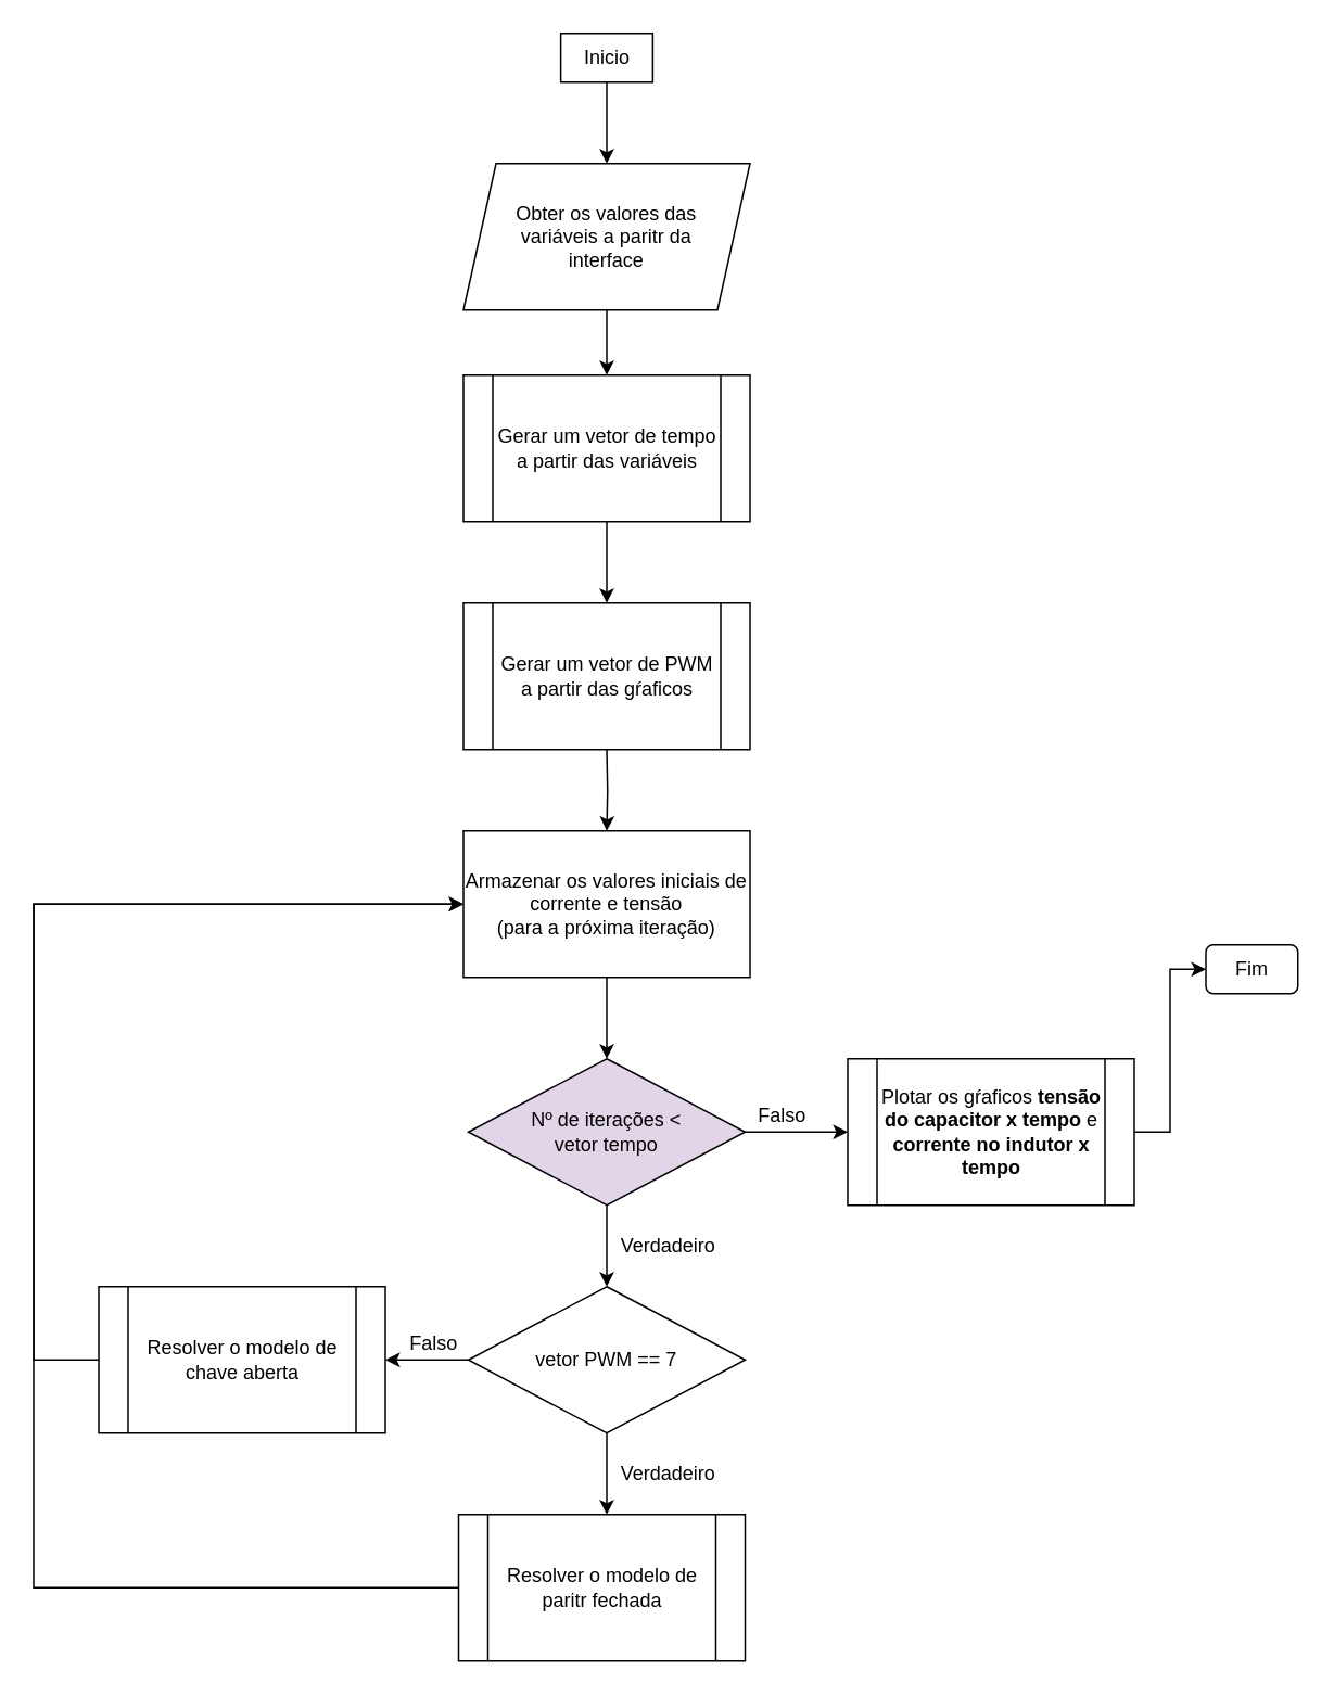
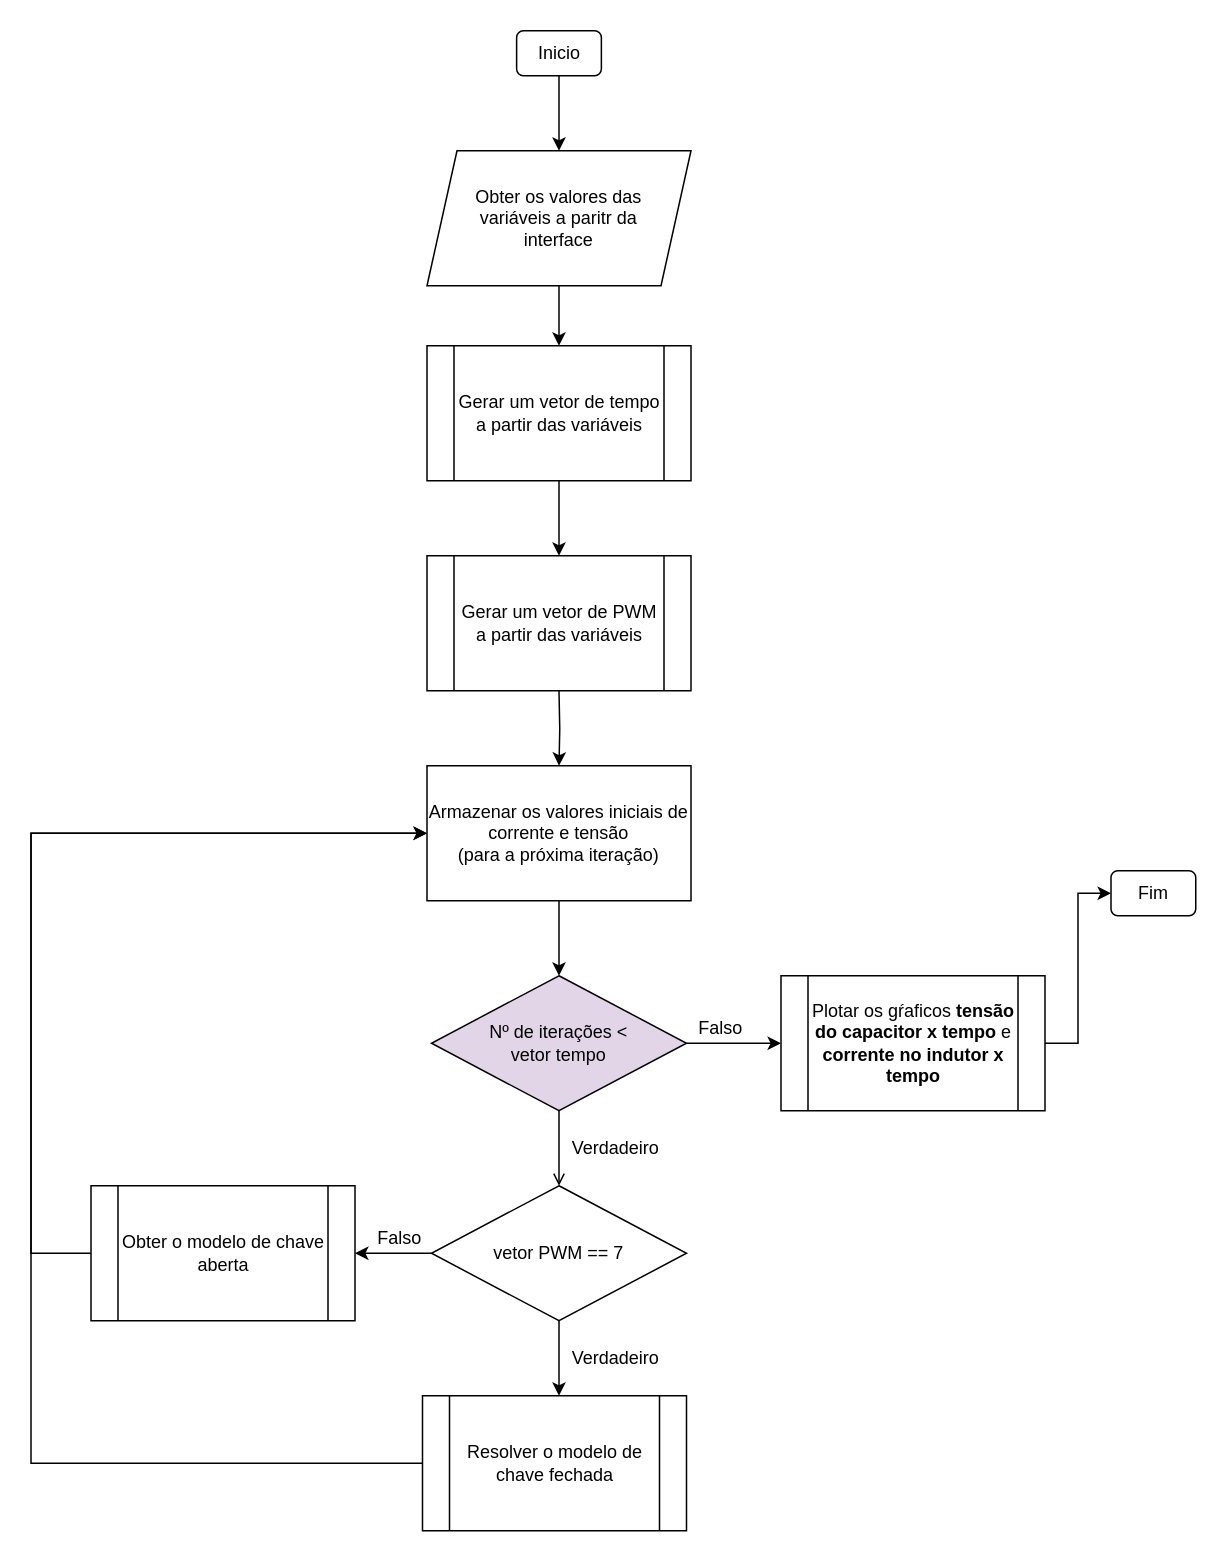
  <mxCell id="0" />
  <mxCell id="1" parent="0" />
  <mxCell id="2" value="&lt;div&gt;Obter os valores das&lt;/div&gt;&lt;div&gt;variáveis a paritr da&lt;/div&gt;&lt;div&gt;interface&lt;/div&gt;" style="shape=parallelogram;perimeter=parallelogramPerimeter;whiteSpace=wrap;html=1;fixedSize=1;" parent="1" vertex="1"><mxGeometry x="284" y="100" width="176" height="90" as="geometry" /></mxCell>
  <mxCell id="3" style="edgeStyle=orthogonalEdgeStyle;rounded=0;orthogonalLoop=1;jettySize=auto;html=1;exitX=0.5;exitY=1;exitDx=0;exitDy=0;entryX=0.5;entryY=0;entryDx=0;entryDy=0;" parent="1" edge="1"><mxGeometry relative="1" as="geometry"><mxPoint x="372" y="320" as="sourcePoint" /><mxPoint x="372" y="370" as="targetPoint" /></mxGeometry></mxCell>
  <mxCell id="4" value="" style="endArrow=classic;html=1;rounded=0;exitX=0.5;exitY=1;exitDx=0;exitDy=0;entryX=0.5;entryY=0;entryDx=0;entryDy=0;" parent="1" source="2" edge="1"><mxGeometry width="50" height="50" relative="1" as="geometry"><mxPoint x="350" y="500" as="sourcePoint" /><mxPoint x="372" y="230" as="targetPoint" /></mxGeometry></mxCell>
  <mxCell id="5" style="edgeStyle=orthogonalEdgeStyle;rounded=0;orthogonalLoop=1;jettySize=auto;html=1;exitX=0.5;exitY=1;exitDx=0;exitDy=0;" parent="1" target="7" edge="1"><mxGeometry relative="1" as="geometry"><mxPoint x="372" y="460" as="sourcePoint" /></mxGeometry></mxCell>
  <mxCell id="6" style="edgeStyle=orthogonalEdgeStyle;rounded=0;orthogonalLoop=1;jettySize=auto;html=1;exitX=0.5;exitY=1;exitDx=0;exitDy=0;" parent="1" source="7" target="10" edge="1"><mxGeometry relative="1" as="geometry" /></mxCell>
  <mxCell id="7" value="&lt;div&gt;Armazenar os valores iniciais de corrente e tensão&lt;/div&gt;(para a próxima iteração)" style="rounded=0;whiteSpace=wrap;html=1;" parent="1" vertex="1"><mxGeometry x="284" y="510" width="176" height="90" as="geometry" /></mxCell>
- <mxCell id="8" style="edgeStyle=orthogonalEdgeStyle;rounded=0;orthogonalLoop=1;jettySize=auto;html=1;exitX=0.5;exitY=1;exitDx=0;exitDy=0;entryX=0.5;entryY=0;entryDx=0;entryDy=0;" parent="1" source="10" target="13" edge="1"><mxGeometry relative="1" as="geometry" /></mxCell>
+ <mxCell id="8" style="edgeStyle=orthogonalEdgeStyle;rounded=0;orthogonalLoop=1;jettySize=auto;html=1;exitX=0.5;exitY=1;exitDx=0;exitDy=0;entryX=0.5;entryY=0;entryDx=0;entryDy=0;endArrow=open;" parent="1" source="10" target="13" edge="1"><mxGeometry relative="1" as="geometry" /></mxCell>
  <mxCell id="9" style="edgeStyle=orthogonalEdgeStyle;rounded=0;orthogonalLoop=1;jettySize=auto;html=1;exitX=1;exitY=0.5;exitDx=0;exitDy=0;" parent="1" source="10" edge="1"><mxGeometry relative="1" as="geometry"><mxPoint x="520" y="695" as="targetPoint" /></mxGeometry></mxCell>
  <mxCell id="10" value="&lt;div&gt;Nº de iterações &amp;lt; &lt;br&gt;&lt;/div&gt;&lt;div&gt;vetor tempo&lt;br&gt;&lt;/div&gt;" style="rhombus;whiteSpace=wrap;html=1;fillColor=#e1d5e7;" parent="1" vertex="1"><mxGeometry x="287" y="650" width="170" height="90" as="geometry" /></mxCell>
  <mxCell id="11" style="edgeStyle=orthogonalEdgeStyle;rounded=0;orthogonalLoop=1;jettySize=auto;html=1;exitX=0.5;exitY=1;exitDx=0;exitDy=0;" parent="1" source="13" edge="1"><mxGeometry relative="1" as="geometry"><mxPoint x="372" y="930" as="targetPoint" /></mxGeometry></mxCell>
  <mxCell id="12" style="edgeStyle=orthogonalEdgeStyle;rounded=0;orthogonalLoop=1;jettySize=auto;html=1;exitX=0;exitY=0.5;exitDx=0;exitDy=0;entryX=1;entryY=0.5;entryDx=0;entryDy=0;" parent="1" source="13" edge="1"><mxGeometry relative="1" as="geometry"><mxPoint x="236" y="835" as="targetPoint" /></mxGeometry></mxCell>
  <mxCell id="13" value="vetor PWM == 7" style="rhombus;whiteSpace=wrap;html=1;" parent="1" vertex="1"><mxGeometry x="287" y="790" width="170" height="90" as="geometry" /></mxCell>
  <mxCell id="14" value="Verdadeiro" style="text;html=1;strokeColor=none;fillColor=none;align=center;verticalAlign=middle;whiteSpace=wrap;rounded=0;" parent="1" vertex="1"><mxGeometry x="380" y="750" width="60" height="30" as="geometry" /></mxCell>
  <mxCell id="15" style="edgeStyle=orthogonalEdgeStyle;rounded=0;orthogonalLoop=1;jettySize=auto;html=1;exitX=0;exitY=0.5;exitDx=0;exitDy=0;entryX=0;entryY=0.5;entryDx=0;entryDy=0;" parent="1" target="7" edge="1"><mxGeometry relative="1" as="geometry"><Array as="points"><mxPoint x="20" y="975" /><mxPoint x="20" y="555" /></Array><mxPoint x="284" y="975" as="sourcePoint" /></mxGeometry></mxCell>
  <mxCell id="16" value="Verdadeiro" style="text;html=1;strokeColor=none;fillColor=none;align=center;verticalAlign=middle;whiteSpace=wrap;rounded=0;" parent="1" vertex="1"><mxGeometry x="380" y="890" width="60" height="30" as="geometry" /></mxCell>
  <mxCell id="17" style="edgeStyle=orthogonalEdgeStyle;rounded=0;orthogonalLoop=1;jettySize=auto;html=1;exitX=0;exitY=0.5;exitDx=0;exitDy=0;entryX=0;entryY=0.5;entryDx=0;entryDy=0;" parent="1" target="7" edge="1"><mxGeometry relative="1" as="geometry"><Array as="points"><mxPoint x="20" y="835" /><mxPoint x="20" y="555" /></Array><mxPoint x="60" y="835" as="sourcePoint" /></mxGeometry></mxCell>
  <mxCell id="18" value="Falso" style="text;html=1;strokeColor=none;fillColor=none;align=center;verticalAlign=middle;whiteSpace=wrap;rounded=0;" parent="1" vertex="1"><mxGeometry x="236" y="810" width="60" height="30" as="geometry" /></mxCell>
  <mxCell id="19" value="&lt;div&gt;Falso&lt;/div&gt;" style="text;html=1;strokeColor=none;fillColor=none;align=center;verticalAlign=middle;whiteSpace=wrap;rounded=0;" parent="1" vertex="1"><mxGeometry x="450" y="670" width="60" height="30" as="geometry" /></mxCell>
  <mxCell id="20" style="edgeStyle=orthogonalEdgeStyle;rounded=0;orthogonalLoop=1;jettySize=auto;html=1;exitX=0.5;exitY=1;exitDx=0;exitDy=0;entryX=0.5;entryY=0;entryDx=0;entryDy=0;" edge="1" parent="1" source="21" target="2"><mxGeometry relative="1" as="geometry" /></mxCell>
- <mxCell id="21" value="Inicio" style="whiteSpace=wrap;html=1;glass=0;rounded=0;" vertex="1" parent="1"><mxGeometry x="343.75" y="20" width="56.5" height="30" as="geometry" /></mxCell>
+ <mxCell id="21" value="Inicio" style="rounded=1;whiteSpace=wrap;html=1;glass=0;" vertex="1" parent="1"><mxGeometry x="343.75" y="20" width="56.5" height="30" as="geometry" /></mxCell>
  <mxCell id="22" value="Gerar um vetor de tempo a partir das variáveis" style="shape=process;whiteSpace=wrap;html=1;backgroundOutline=1;" vertex="1" parent="1"><mxGeometry x="284" y="230" width="176" height="90" as="geometry" /></mxCell>
- <mxCell id="23" value="Gerar um vetor de PWM a partir das gŕaficos" style="shape=process;whiteSpace=wrap;html=1;backgroundOutline=1;" vertex="1" parent="1"><mxGeometry x="284" y="370" width="176" height="90" as="geometry" /></mxCell>
- <mxCell id="24" value="Resolver o modelo de paritr fechada" style="shape=process;whiteSpace=wrap;html=1;backgroundOutline=1;" vertex="1" parent="1"><mxGeometry x="281" y="930" width="176" height="90" as="geometry" /></mxCell>
- <mxCell id="25" value="&lt;div&gt;Resolver o modelo de chave aberta&lt;/div&gt;" style="shape=process;whiteSpace=wrap;html=1;backgroundOutline=1;" vertex="1" parent="1"><mxGeometry x="60" y="790" width="176" height="90" as="geometry" /></mxCell>
+ <mxCell id="23" value="Gerar um vetor de PWM a partir das variáveis" style="shape=process;whiteSpace=wrap;html=1;backgroundOutline=1;" vertex="1" parent="1"><mxGeometry x="284" y="370" width="176" height="90" as="geometry" /></mxCell>
+ <mxCell id="24" value="Resolver o modelo de chave fechada" style="shape=process;whiteSpace=wrap;html=1;backgroundOutline=1;" vertex="1" parent="1"><mxGeometry x="281" y="930" width="176" height="90" as="geometry" /></mxCell>
+ <mxCell id="25" value="&lt;div&gt;Obter o modelo de chave aberta&lt;/div&gt;" style="shape=process;whiteSpace=wrap;html=1;backgroundOutline=1;" vertex="1" parent="1"><mxGeometry x="60" y="790" width="176" height="90" as="geometry" /></mxCell>
  <mxCell id="26" style="edgeStyle=orthogonalEdgeStyle;rounded=0;orthogonalLoop=1;jettySize=auto;html=1;exitX=1;exitY=0.5;exitDx=0;exitDy=0;entryX=0;entryY=0.5;entryDx=0;entryDy=0;" edge="1" parent="1" source="27" target="28"><mxGeometry relative="1" as="geometry" /></mxCell>
  <mxCell id="27" value="Plotar os gŕaficos &lt;b&gt;tensão do capacitor x tempo&lt;/b&gt; e &lt;b&gt;corrente no indutor x tempo&lt;/b&gt;" style="shape=process;whiteSpace=wrap;html=1;backgroundOutline=1;" vertex="1" parent="1"><mxGeometry x="520" y="650" width="176" height="90" as="geometry" /></mxCell>
  <mxCell id="28" value="Fim" style="rounded=1;whiteSpace=wrap;html=1;glass=0;" vertex="1" parent="1"><mxGeometry x="740" y="580" width="56.5" height="30" as="geometry" /></mxCell>
